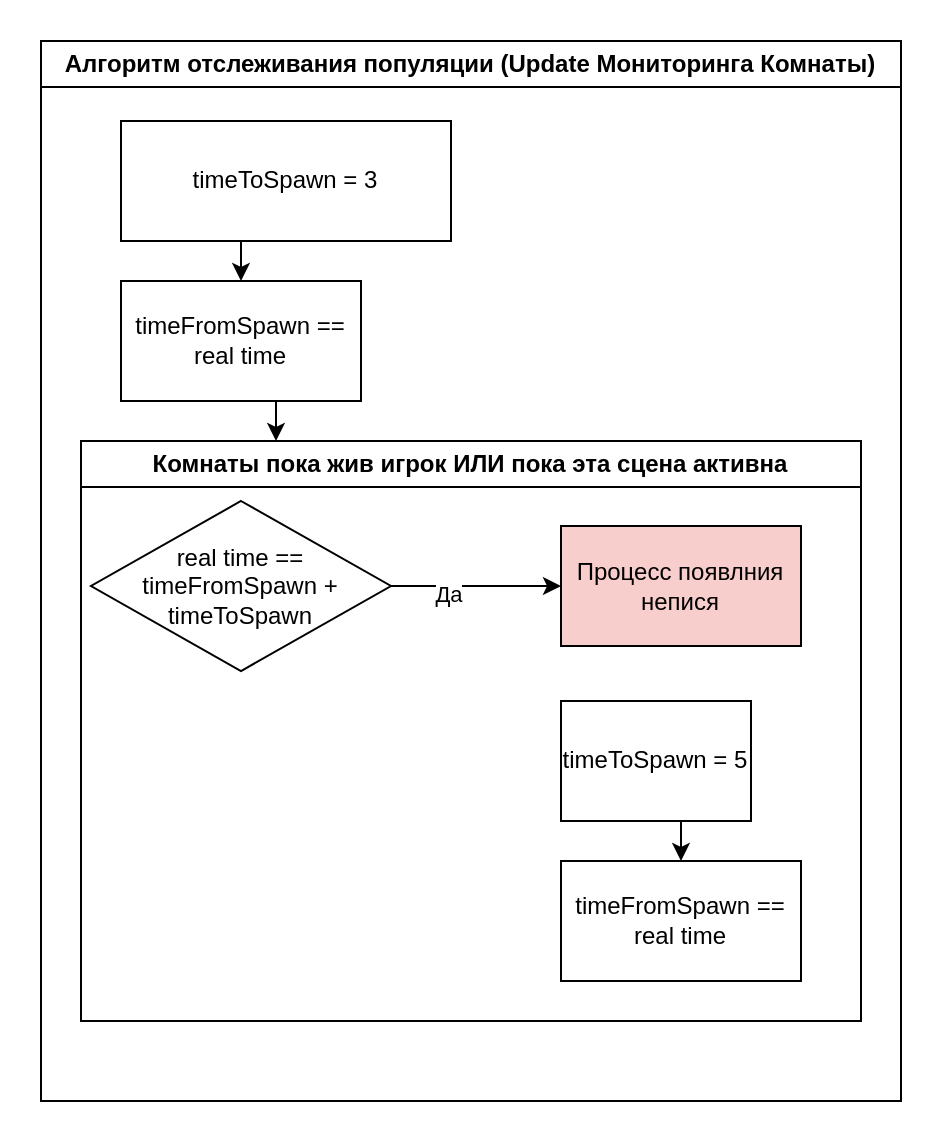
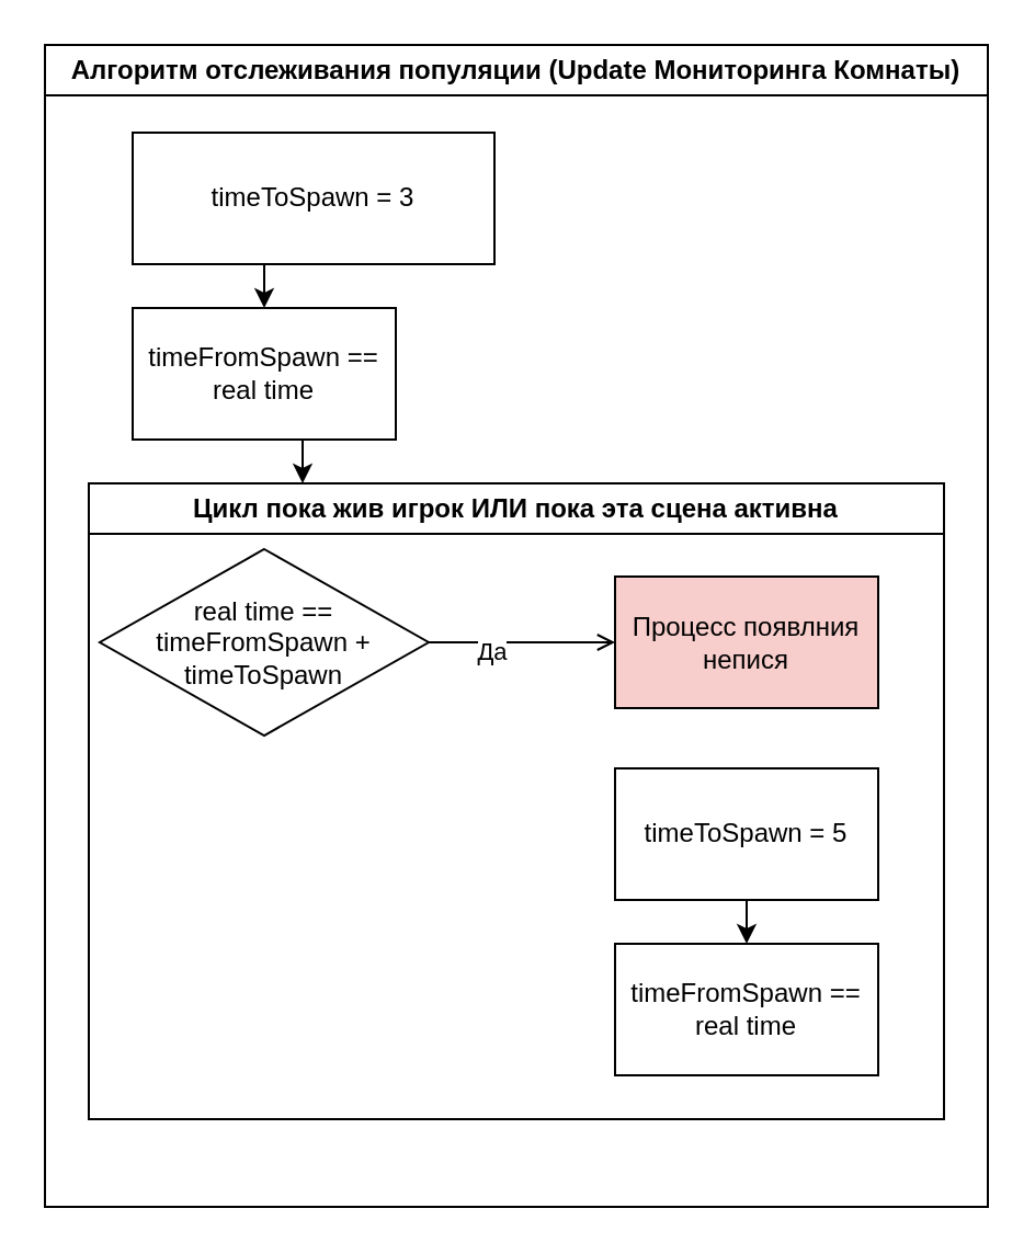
  <mxCell id="0" />
  <mxCell id="1" parent="0" />
  <mxCell id="2" value="Алгоритм отслеживания популяции (Update Мониторинга Комнаты)" style="swimlane;whiteSpace=wrap;html=1;" vertex="1" parent="1"><mxGeometry x="20" y="20" width="430" height="530" as="geometry" /></mxCell>
  <mxCell id="3" style="edgeStyle=orthogonalEdgeStyle;rounded=0;orthogonalLoop=1;jettySize=auto;html=1;exitX=0.5;exitY=1;exitDx=0;exitDy=0;entryX=0.5;entryY=0;entryDx=0;entryDy=0;" edge="1" parent="2" source="4" target="6"><mxGeometry relative="1" as="geometry" /></mxCell>
  <mxCell id="4" value="timeToSpawn = 3" style="rounded=0;whiteSpace=wrap;html=1;" vertex="1" parent="2"><mxGeometry x="40" y="40" width="165" height="60" as="geometry" /></mxCell>
  <mxCell id="5" style="edgeStyle=orthogonalEdgeStyle;rounded=0;orthogonalLoop=1;jettySize=auto;html=1;exitX=0.5;exitY=1;exitDx=0;exitDy=0;entryX=0.25;entryY=0;entryDx=0;entryDy=0;" edge="1" parent="2" source="6" target="7"><mxGeometry relative="1" as="geometry" /></mxCell>
  <mxCell id="6" value="timeFromSpawn == real time" style="rounded=0;whiteSpace=wrap;html=1;" vertex="1" parent="2"><mxGeometry x="40" y="120" width="120" height="60" as="geometry" /></mxCell>
- <mxCell id="7" value="Комнаты пока жив игрок ИЛИ пока эта сцена активна" style="swimlane;whiteSpace=wrap;html=1;" vertex="1" parent="2"><mxGeometry x="20" y="200" width="390" height="290" as="geometry" /></mxCell>
- <mxCell id="8" style="edgeStyle=orthogonalEdgeStyle;rounded=0;orthogonalLoop=1;jettySize=auto;html=1;exitX=1;exitY=0.5;exitDx=0;exitDy=0;entryX=0;entryY=0.5;entryDx=0;entryDy=0;" edge="1" parent="7" source="10" target="11"><mxGeometry relative="1" as="geometry"><mxPoint x="230" y="72" as="targetPoint" /></mxGeometry></mxCell>
+ <mxCell id="7" value="Цикл пока жив игрок ИЛИ пока эта сцена активна" style="swimlane;whiteSpace=wrap;html=1;" vertex="1" parent="2"><mxGeometry x="20" y="200" width="390" height="290" as="geometry" /></mxCell>
+ <mxCell id="8" style="edgeStyle=orthogonalEdgeStyle;rounded=0;orthogonalLoop=1;jettySize=auto;html=1;exitX=1;exitY=0.5;exitDx=0;exitDy=0;entryX=0;entryY=0.5;entryDx=0;entryDy=0;endArrow=open;" edge="1" parent="7" source="10" target="11"><mxGeometry relative="1" as="geometry"><mxPoint x="230" y="72" as="targetPoint" /></mxGeometry></mxCell>
  <mxCell id="9" value="Да" style="edgeLabel;html=1;align=center;verticalAlign=middle;resizable=0;points=[];" vertex="1" connectable="0" parent="8"><mxGeometry x="-0.336" y="-4" relative="1" as="geometry"><mxPoint as="offset" /></mxGeometry></mxCell>
  <mxCell id="10" value="real time == timeFromSpawn + timeToSpawn" style="shape=rhombus;perimeter=rhombusPerimeter;whiteSpace=wrap;html=1;align=center;" vertex="1" parent="7"><mxGeometry x="5" y="30" width="150" height="85" as="geometry" /></mxCell>
  <mxCell id="11" value="Процесс появлния непися" style="rounded=0;whiteSpace=wrap;html=1;fillColor=#f8cecc;" vertex="1" parent="7"><mxGeometry x="240.003" y="42.5" width="120" height="60" as="geometry" /></mxCell>
  <mxCell id="12" style="edgeStyle=orthogonalEdgeStyle;rounded=0;orthogonalLoop=1;jettySize=auto;html=1;exitX=0.5;exitY=1;exitDx=0;exitDy=0;entryX=0.5;entryY=0;entryDx=0;entryDy=0;" edge="1" parent="7" source="13" target="14"><mxGeometry relative="1" as="geometry" /></mxCell>
- <mxCell id="13" value="timeToSpawn = 5" style="rounded=0;whiteSpace=wrap;html=1;" vertex="1" parent="7"><mxGeometry x="240" y="130" width="95" height="60" as="geometry" /></mxCell>
+ <mxCell id="13" value="timeToSpawn = 5" style="rounded=0;whiteSpace=wrap;html=1;" vertex="1" parent="7"><mxGeometry x="240" y="130" width="120" height="60" as="geometry" /></mxCell>
  <mxCell id="14" value="timeFromSpawn == real time" style="rounded=0;whiteSpace=wrap;html=1;" vertex="1" parent="7"><mxGeometry x="240" y="210" width="120" height="60" as="geometry" /></mxCell>
